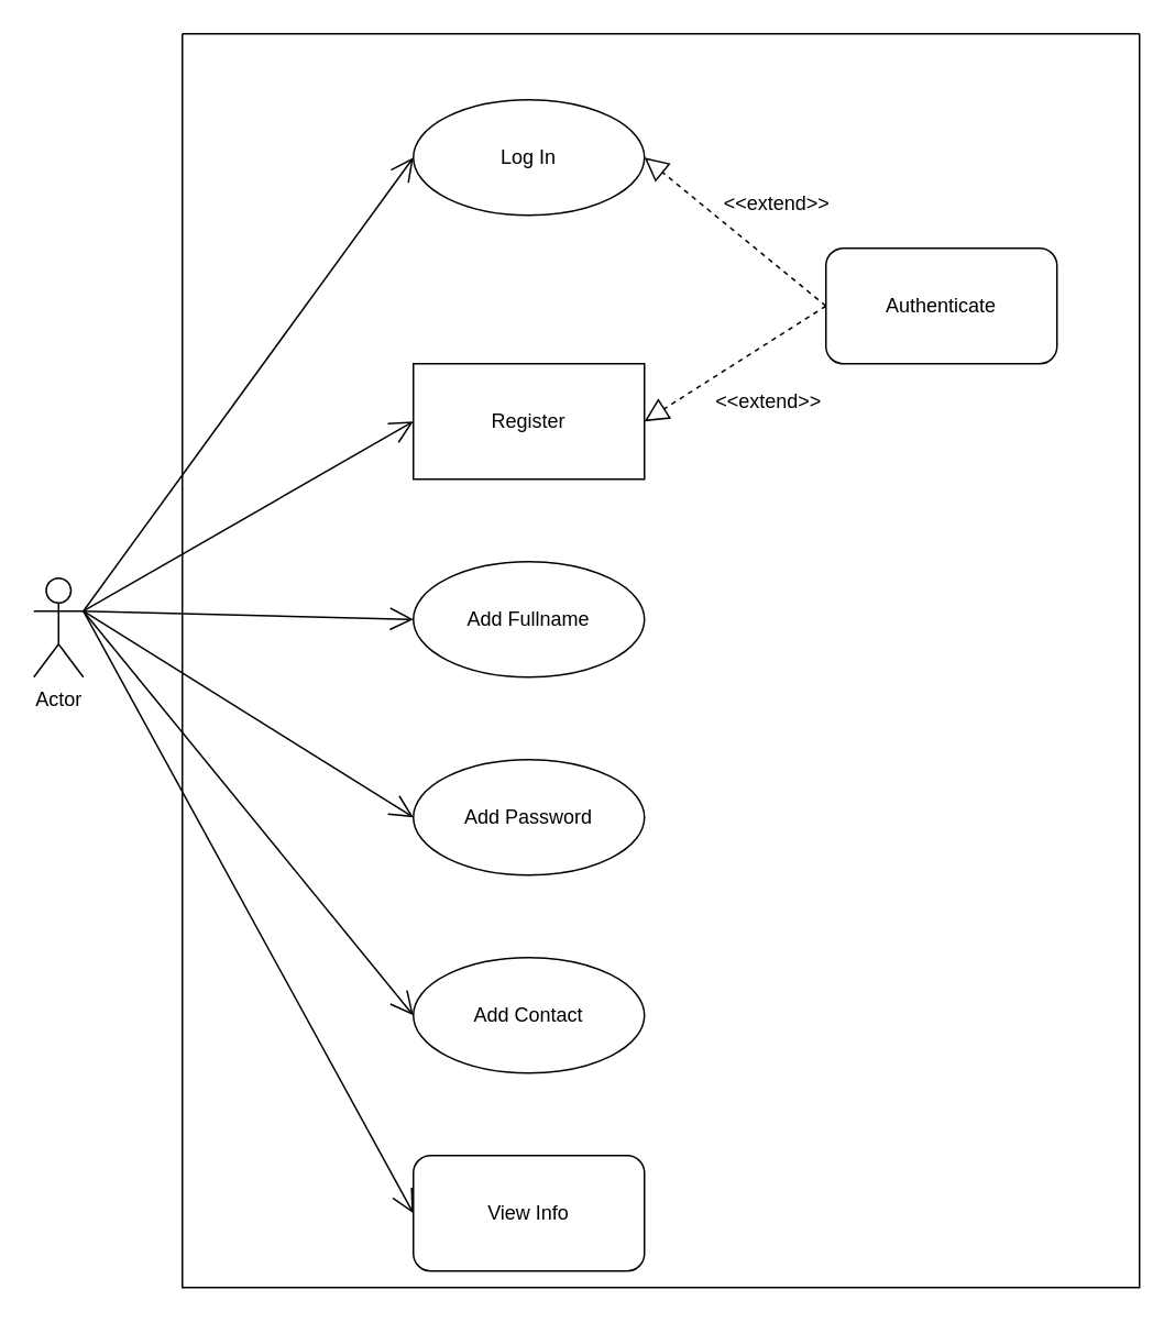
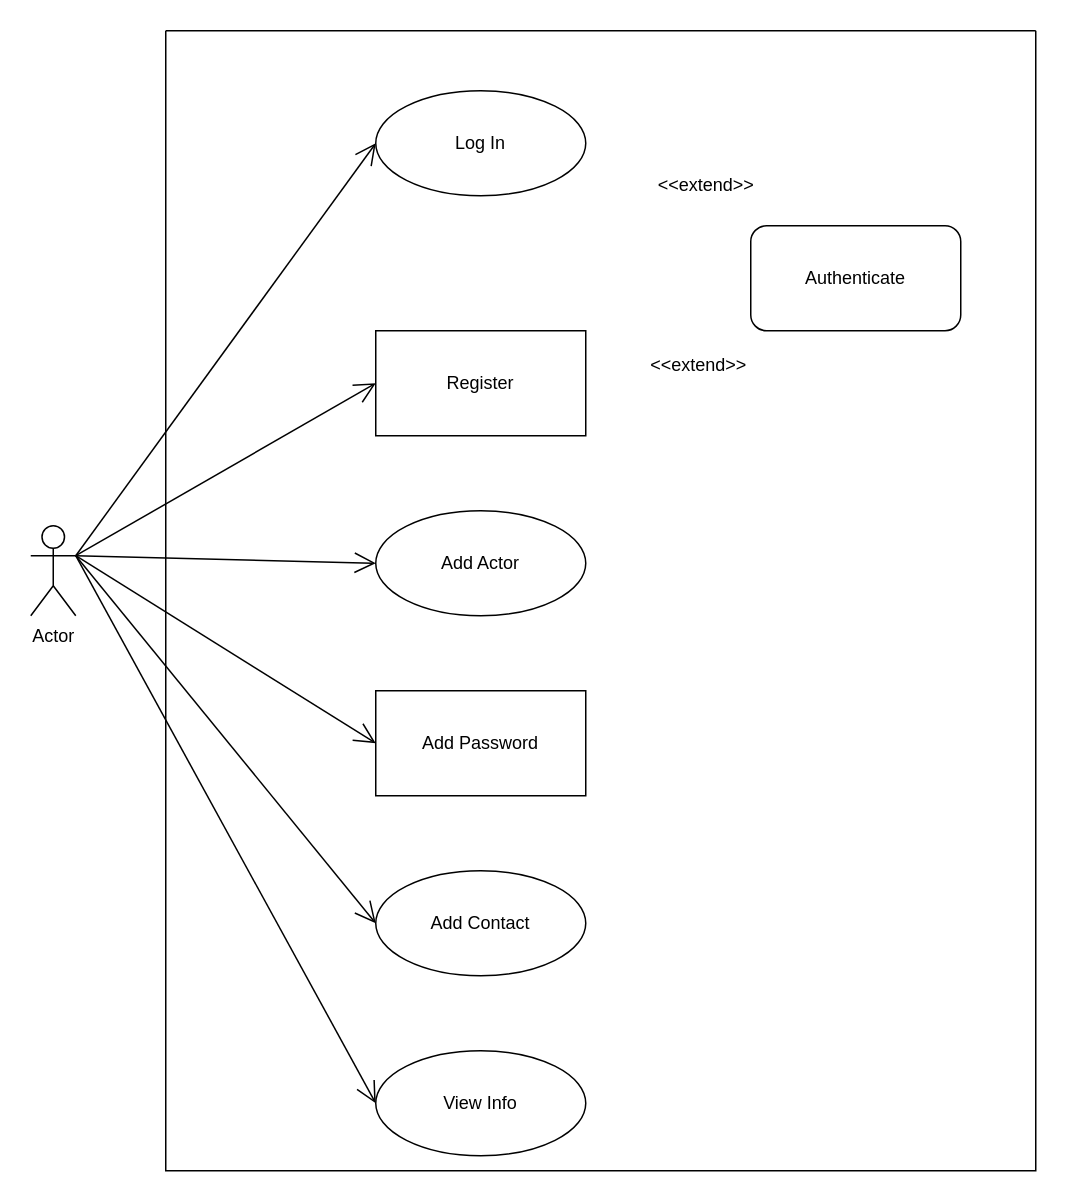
  <mxCell id="0" />
  <mxCell id="1" parent="0" />
  <mxCell id="2" value="Actor" style="shape=umlActor;verticalLabelPosition=bottom;verticalAlign=top;html=1;outlineConnect=0;" vertex="1" parent="1"><mxGeometry x="20" y="350" width="30" height="60" as="geometry" /></mxCell>
  <mxCell id="3" value="Log In" style="ellipse;whiteSpace=wrap;html=1;" vertex="1" parent="1"><mxGeometry x="250" y="60" width="140" height="70" as="geometry" /></mxCell>
  <mxCell id="4" value="Authenticate" style="whiteSpace=wrap;html=1;rounded=1;" vertex="1" parent="1"><mxGeometry x="500" y="150" width="140" height="70" as="geometry" /></mxCell>
  <mxCell id="5" value="Register" style="whiteSpace=wrap;html=1;rounded=0;" vertex="1" parent="1"><mxGeometry x="250" y="220" width="140" height="70" as="geometry" /></mxCell>
- <mxCell id="6" value="" style="endArrow=block;dashed=1;endFill=0;endSize=12;html=1;rounded=0;exitX=0;exitY=0.5;exitDx=0;exitDy=0;entryX=1;entryY=0.5;entryDx=0;entryDy=0;" edge="1" parent="1" source="4" target="3"><mxGeometry width="160" relative="1" as="geometry"><mxPoint x="330" y="200" as="sourcePoint" /><mxPoint x="490" y="200" as="targetPoint" /></mxGeometry></mxCell>
- <mxCell id="7" value="" style="endArrow=block;dashed=1;endFill=0;endSize=12;html=1;rounded=0;exitX=0;exitY=0.5;exitDx=0;exitDy=0;entryX=1;entryY=0.5;entryDx=0;entryDy=0;" edge="1" parent="1" source="4" target="5"><mxGeometry width="160" relative="1" as="geometry"><mxPoint x="430" y="290" as="sourcePoint" /><mxPoint x="590" y="290" as="targetPoint" /></mxGeometry></mxCell>
  <mxCell id="8" value="" style="endArrow=open;endFill=1;endSize=12;html=1;rounded=0;exitX=1;exitY=0.333;exitDx=0;exitDy=0;exitPerimeter=0;entryX=0;entryY=0.5;entryDx=0;entryDy=0;" edge="1" parent="1" source="2" target="3"><mxGeometry width="160" relative="1" as="geometry"><mxPoint x="330" y="180" as="sourcePoint" /><mxPoint x="490" y="180" as="targetPoint" /></mxGeometry></mxCell>
  <mxCell id="9" value="" style="endArrow=open;endFill=1;endSize=12;html=1;rounded=0;exitX=1;exitY=0.333;exitDx=0;exitDy=0;exitPerimeter=0;entryX=0;entryY=0.5;entryDx=0;entryDy=0;" edge="1" parent="1" source="2" target="5"><mxGeometry width="160" relative="1" as="geometry"><mxPoint x="330" y="180" as="sourcePoint" /><mxPoint x="490" y="180" as="targetPoint" /></mxGeometry></mxCell>
  <mxCell id="10" value="&amp;lt;&amp;lt;extend&amp;gt;&amp;gt;" style="text;html=1;align=center;verticalAlign=middle;resizable=0;points=[];autosize=1;strokeColor=none;fillColor=none;" vertex="1" parent="1"><mxGeometry x="425" y="108" width="90" height="30" as="geometry" /></mxCell>
  <mxCell id="11" value="&amp;lt;&amp;lt;extend&amp;gt;&amp;gt;" style="text;html=1;align=center;verticalAlign=middle;resizable=0;points=[];autosize=1;strokeColor=none;fillColor=none;" vertex="1" parent="1"><mxGeometry x="420" y="228" width="90" height="30" as="geometry" /></mxCell>
- <mxCell id="12" value="Add Fullname" style="ellipse;whiteSpace=wrap;html=1;" vertex="1" parent="1"><mxGeometry x="250" y="340" width="140" height="70" as="geometry" /></mxCell>
- <mxCell id="13" value="Add Password" style="ellipse;whiteSpace=wrap;html=1;" vertex="1" parent="1"><mxGeometry x="250" y="460" width="140" height="70" as="geometry" /></mxCell>
+ <mxCell id="12" value="Add Actor" style="ellipse;whiteSpace=wrap;html=1;" vertex="1" parent="1"><mxGeometry x="250" y="340" width="140" height="70" as="geometry" /></mxCell>
+ <mxCell id="13" value="Add Password" style="whiteSpace=wrap;html=1;rounded=0;" vertex="1" parent="1"><mxGeometry x="250" y="460" width="140" height="70" as="geometry" /></mxCell>
  <mxCell id="14" value="Add Contact" style="ellipse;whiteSpace=wrap;html=1;" vertex="1" parent="1"><mxGeometry x="250" y="580" width="140" height="70" as="geometry" /></mxCell>
- <mxCell id="15" value="View Info" style="whiteSpace=wrap;html=1;rounded=1;" vertex="1" parent="1"><mxGeometry x="250" y="700" width="140" height="70" as="geometry" /></mxCell>
+ <mxCell id="15" value="View Info" style="ellipse;whiteSpace=wrap;html=1;" vertex="1" parent="1"><mxGeometry x="250" y="700" width="140" height="70" as="geometry" /></mxCell>
  <mxCell id="16" value="" style="endArrow=open;endFill=1;endSize=12;html=1;rounded=0;exitX=1;exitY=0.333;exitDx=0;exitDy=0;exitPerimeter=0;entryX=0;entryY=0.5;entryDx=0;entryDy=0;" edge="1" parent="1" source="2" target="12"><mxGeometry width="160" relative="1" as="geometry"><mxPoint x="140" y="250" as="sourcePoint" /><mxPoint x="260" y="265" as="targetPoint" /></mxGeometry></mxCell>
  <mxCell id="17" value="" style="endArrow=open;endFill=1;endSize=12;html=1;rounded=0;exitX=1;exitY=0.333;exitDx=0;exitDy=0;exitPerimeter=0;entryX=0;entryY=0.5;entryDx=0;entryDy=0;" edge="1" parent="1" source="2" target="13"><mxGeometry width="160" relative="1" as="geometry"><mxPoint x="140" y="250" as="sourcePoint" /><mxPoint x="260" y="385" as="targetPoint" /></mxGeometry></mxCell>
  <mxCell id="18" value="" style="endArrow=open;endFill=1;endSize=12;html=1;rounded=0;exitX=1;exitY=0.333;exitDx=0;exitDy=0;exitPerimeter=0;entryX=0;entryY=0.5;entryDx=0;entryDy=0;" edge="1" parent="1" source="2" target="14"><mxGeometry width="160" relative="1" as="geometry"><mxPoint x="140" y="250" as="sourcePoint" /><mxPoint x="260" y="505" as="targetPoint" /></mxGeometry></mxCell>
  <mxCell id="19" value="" style="endArrow=open;endFill=1;endSize=12;html=1;rounded=0;exitX=1;exitY=0.333;exitDx=0;exitDy=0;exitPerimeter=0;entryX=0;entryY=0.5;entryDx=0;entryDy=0;" edge="1" parent="1" source="2" target="15"><mxGeometry width="160" relative="1" as="geometry"><mxPoint x="140" y="250" as="sourcePoint" /><mxPoint x="260" y="625" as="targetPoint" /></mxGeometry></mxCell>
  <mxCell id="20" value="" style="swimlane;startSize=0;" vertex="1" parent="1"><mxGeometry x="110" y="20" width="580" height="760" as="geometry" /></mxCell>
